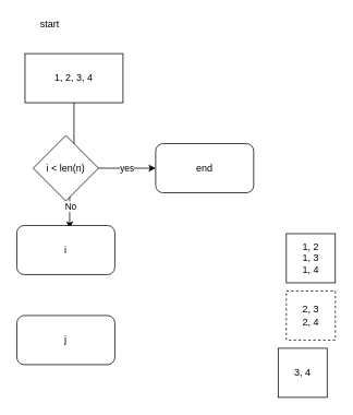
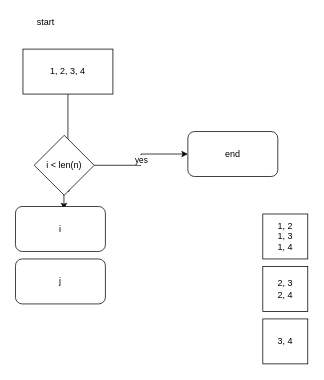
  <mxCell id="0" />
  <mxCell id="1" parent="0" />
  <mxCell id="2" value="i = 0" style="edgeStyle=orthogonalEdgeStyle;rounded=0;orthogonalLoop=1;jettySize=auto;html=1;entryX=0.539;entryY=0.061;entryDx=0;entryDy=0;entryPerimeter=0;" edge="1" parent="1" source="4" target="5"><mxGeometry relative="1" as="geometry" /></mxCell>
  <mxCell id="3" value="No" style="edgeLabel;html=1;align=center;verticalAlign=middle;resizable=0;points=[];" vertex="1" connectable="0" parent="2"><mxGeometry x="0.659" y="1" relative="1" as="geometry"><mxPoint as="offset" /></mxGeometry></mxCell>
  <mxCell id="4" value="1, 2, 3, 4" style="rounded=0;whiteSpace=wrap;html=1;" vertex="1" parent="1"><mxGeometry x="30" y="65" width="120" height="60" as="geometry" /></mxCell>
  <mxCell id="5" value="i" style="rounded=1;whiteSpace=wrap;html=1;" vertex="1" parent="1"><mxGeometry x="20" y="275" width="120" height="60" as="geometry" /></mxCell>
- <mxCell id="6" value="j" style="rounded=1;whiteSpace=wrap;html=1;" vertex="1" parent="1"><mxGeometry x="20" y="385" width="120" height="60" as="geometry" /></mxCell>
+ <mxCell id="6" value="j" style="rounded=1;whiteSpace=wrap;html=1;" vertex="1" parent="1"><mxGeometry x="20" y="345" width="120" height="60" as="geometry" /></mxCell>
  <mxCell id="7" value="yes" style="edgeStyle=orthogonalEdgeStyle;rounded=0;orthogonalLoop=1;jettySize=auto;html=1;" edge="1" parent="1" source="8" target="10"><mxGeometry relative="1" as="geometry" /></mxCell>
- <mxCell id="8" value="i &amp;lt; len(n)" style="rhombus;whiteSpace=wrap;html=1;" vertex="1" parent="1"><mxGeometry x="40" y="165" width="80" height="80" as="geometry" /></mxCell>
+ <mxCell id="8" value="i &amp;lt; len(n)" style="rhombus;whiteSpace=wrap;html=1;" vertex="1" parent="1"><mxGeometry x="45" y="180" width="80" height="80" as="geometry" /></mxCell>
  <mxCell id="9" value="start" style="text;html=1;align=center;verticalAlign=middle;resizable=0;points=[];autosize=1;" vertex="1" parent="1"><mxGeometry x="40" y="20" width="40" height="20" as="geometry" /></mxCell>
- <mxCell id="10" value="end" style="rounded=1;whiteSpace=wrap;html=1;" vertex="1" parent="1"><mxGeometry x="190" y="175" width="120" height="60" as="geometry" /></mxCell>
+ <mxCell id="10" value="end" style="rounded=1;whiteSpace=wrap;html=1;" vertex="1" parent="1"><mxGeometry x="250" y="175" width="120" height="60" as="geometry" /></mxCell>
  <mxCell id="11" value="1, 2&lt;br&gt;1, 3&lt;br&gt;1, 4" style="whiteSpace=wrap;html=1;aspect=fixed;" vertex="1" parent="1"><mxGeometry x="350" y="285" width="60" height="60" as="geometry" /></mxCell>
- <mxCell id="12" value="2, 3&lt;br&gt;2, 4" style="whiteSpace=wrap;html=1;aspect=fixed;dashed=1;" vertex="1" parent="1"><mxGeometry x="350" y="355" width="60" height="60" as="geometry" /></mxCell>
- <mxCell id="13" value="3, 4" style="whiteSpace=wrap;html=1;aspect=fixed;" vertex="1" parent="1"><mxGeometry x="340" y="425" width="60" height="60" as="geometry" /></mxCell>
+ <mxCell id="12" value="2, 3&lt;br&gt;2, 4" style="whiteSpace=wrap;html=1;aspect=fixed;" vertex="1" parent="1"><mxGeometry x="350" y="355" width="60" height="60" as="geometry" /></mxCell>
+ <mxCell id="13" value="3, 4" style="whiteSpace=wrap;html=1;aspect=fixed;" vertex="1" parent="1"><mxGeometry x="350" y="425" width="60" height="60" as="geometry" /></mxCell>
